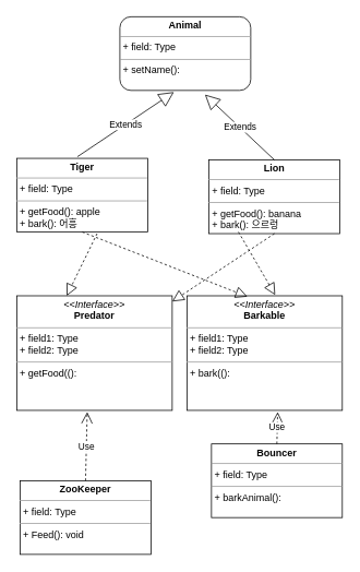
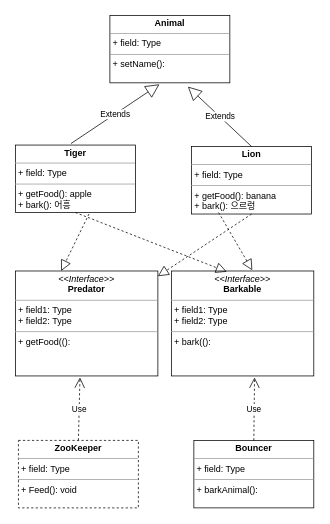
  <mxCell id="0" />
  <mxCell id="1" parent="0" />
  <mxCell id="2" value="&lt;p style=&quot;margin:0px;margin-top:4px;text-align:center;&quot;&gt;&lt;i&gt;&amp;lt;&amp;lt;Interface&amp;gt;&amp;gt;&lt;/i&gt;&lt;br&gt;&lt;b&gt;Predator&lt;/b&gt;&lt;/p&gt;&lt;hr size=&quot;1&quot;&gt;&lt;p style=&quot;margin:0px;margin-left:4px;&quot;&gt;+ field1: Type&lt;br&gt;+ field2: Type&lt;/p&gt;&lt;hr size=&quot;1&quot;&gt;&lt;p style=&quot;margin:0px;margin-left:4px;&quot;&gt;+ getFood(():&amp;nbsp;&lt;br&gt;&lt;br&gt;&lt;/p&gt;" style="verticalAlign=top;align=left;overflow=fill;fontSize=12;fontFamily=Helvetica;html=1;fillColor=none;" vertex="1" parent="1"><mxGeometry x="20" y="361" width="190" height="140" as="geometry" /></mxCell>
  <mxCell id="3" value="&lt;p style=&quot;margin:0px;margin-top:4px;text-align:center;&quot;&gt;&lt;b&gt;Tiger&lt;/b&gt;&lt;/p&gt;&lt;hr size=&quot;1&quot;&gt;&lt;p style=&quot;margin:0px;margin-left:4px;&quot;&gt;+ field: Type&lt;/p&gt;&lt;hr size=&quot;1&quot;&gt;&lt;p style=&quot;margin:0px;margin-left:4px;&quot;&gt;+ getFood(): apple&lt;/p&gt;&lt;p style=&quot;margin:0px;margin-left:4px;&quot;&gt;+ bark(): 어흥&lt;br&gt;&lt;/p&gt;&lt;p style=&quot;margin:0px;margin-left:4px;&quot;&gt;&lt;br&gt;&lt;/p&gt;" style="verticalAlign=top;align=left;overflow=fill;fontSize=12;fontFamily=Helvetica;html=1;fillColor=none;" vertex="1" parent="1"><mxGeometry x="20" y="193" width="160" height="90" as="geometry" /></mxCell>
- <mxCell id="4" value="&lt;p style=&quot;margin:0px;margin-top:4px;text-align:center;&quot;&gt;&lt;b&gt;Animal&lt;/b&gt;&lt;/p&gt;&lt;hr size=&quot;1&quot;&gt;&lt;p style=&quot;margin:0px;margin-left:4px;&quot;&gt;+ field: Type&lt;/p&gt;&lt;hr size=&quot;1&quot;&gt;&lt;p style=&quot;margin:0px;margin-left:4px;&quot;&gt;+ setName():&amp;nbsp;&lt;/p&gt;" style="verticalAlign=top;align=left;overflow=fill;fontSize=12;fontFamily=Helvetica;html=1;fillColor=none;rounded=1;" vertex="1" parent="1"><mxGeometry x="146" y="20" width="160" height="90" as="geometry" /></mxCell>
+ <mxCell id="4" value="&lt;p style=&quot;margin:0px;margin-top:4px;text-align:center;&quot;&gt;&lt;b&gt;Animal&lt;/b&gt;&lt;/p&gt;&lt;hr size=&quot;1&quot;&gt;&lt;p style=&quot;margin:0px;margin-left:4px;&quot;&gt;+ field: Type&lt;/p&gt;&lt;hr size=&quot;1&quot;&gt;&lt;p style=&quot;margin:0px;margin-left:4px;&quot;&gt;+ setName():&amp;nbsp;&lt;/p&gt;" style="verticalAlign=top;align=left;overflow=fill;fontSize=12;fontFamily=Helvetica;html=1;fillColor=none;" vertex="1" parent="1"><mxGeometry x="146" y="20" width="160" height="90" as="geometry" /></mxCell>
  <mxCell id="5" value="&lt;p style=&quot;margin:0px;margin-top:4px;text-align:center;&quot;&gt;&lt;b&gt;Lion&lt;/b&gt;&lt;/p&gt;&lt;hr size=&quot;1&quot;&gt;&lt;p style=&quot;margin:0px;margin-left:4px;&quot;&gt;+ field: Type&lt;/p&gt;&lt;hr size=&quot;1&quot;&gt;&lt;p style=&quot;margin:0px;margin-left:4px;&quot;&gt;+ getFood(): banana&lt;/p&gt;&lt;p style=&quot;margin:0px;margin-left:4px;&quot;&gt;+ bark(): 으르렁&lt;br&gt;&lt;/p&gt;" style="verticalAlign=top;align=left;overflow=fill;fontSize=12;fontFamily=Helvetica;html=1;fillColor=none;" vertex="1" parent="1"><mxGeometry x="255" y="195" width="160" height="90" as="geometry" /></mxCell>
  <mxCell id="6" value="Extends" style="endArrow=block;endSize=16;endFill=0;html=1;rounded=0;exitX=0.463;exitY=-0.022;exitDx=0;exitDy=0;exitPerimeter=0;entryX=0.413;entryY=1.022;entryDx=0;entryDy=0;entryPerimeter=0;" edge="1" parent="1" source="3" target="4"><mxGeometry width="160" relative="1" as="geometry"><mxPoint x="21" y="138" as="sourcePoint" /><mxPoint x="174" y="114" as="targetPoint" /></mxGeometry></mxCell>
  <mxCell id="7" value="Extends" style="endArrow=block;endSize=16;endFill=0;html=1;rounded=0;exitX=0.5;exitY=0;exitDx=0;exitDy=0;entryX=0.65;entryY=1.056;entryDx=0;entryDy=0;entryPerimeter=0;" edge="1" parent="1" source="5" target="4"><mxGeometry width="160" relative="1" as="geometry"><mxPoint x="92.08" y="204.02" as="sourcePoint" /><mxPoint x="213" y="112" as="targetPoint" /></mxGeometry></mxCell>
- <mxCell id="8" value="&lt;p style=&quot;margin:0px;margin-top:4px;text-align:center;&quot;&gt;&lt;b&gt;ZooKeeper&lt;/b&gt;&lt;/p&gt;&lt;hr size=&quot;1&quot;&gt;&lt;p style=&quot;margin:0px;margin-left:4px;&quot;&gt;+ field: Type&lt;/p&gt;&lt;hr size=&quot;1&quot;&gt;&lt;p style=&quot;margin:0px;margin-left:4px;&quot;&gt;+ Feed(): void&lt;/p&gt;" style="verticalAlign=top;align=left;overflow=fill;fontSize=12;fontFamily=Helvetica;html=1;fillColor=none;" vertex="1" parent="1"><mxGeometry x="24" y="587" width="160" height="90" as="geometry" /></mxCell>
+ <mxCell id="8" value="&lt;p style=&quot;margin:0px;margin-top:4px;text-align:center;&quot;&gt;&lt;b&gt;ZooKeeper&lt;/b&gt;&lt;/p&gt;&lt;hr size=&quot;1&quot;&gt;&lt;p style=&quot;margin:0px;margin-left:4px;&quot;&gt;+ field: Type&lt;/p&gt;&lt;hr size=&quot;1&quot;&gt;&lt;p style=&quot;margin:0px;margin-left:4px;&quot;&gt;+ Feed(): void&lt;/p&gt;" style="verticalAlign=top;align=left;overflow=fill;fontSize=12;fontFamily=Helvetica;html=1;fillColor=none;dashed=1;" vertex="1" parent="1"><mxGeometry x="24" y="587" width="160" height="90" as="geometry" /></mxCell>
  <mxCell id="9" value="Use" style="endArrow=open;endSize=12;dashed=1;html=1;rounded=0;exitX=0.5;exitY=0;exitDx=0;exitDy=0;entryX=0.453;entryY=1.014;entryDx=0;entryDy=0;entryPerimeter=0;" edge="1" parent="1" source="8" target="2"><mxGeometry width="160" relative="1" as="geometry"><mxPoint x="386" y="248" as="sourcePoint" /><mxPoint x="186.98" y="504.96" as="targetPoint" /></mxGeometry></mxCell>
- <mxCell id="10" value="&lt;p style=&quot;margin:0px;margin-top:4px;text-align:center;&quot;&gt;&lt;b&gt;Bouncer&lt;/b&gt;&lt;/p&gt;&lt;hr size=&quot;1&quot;&gt;&lt;p style=&quot;margin:0px;margin-left:4px;&quot;&gt;+ field: Type&lt;/p&gt;&lt;hr size=&quot;1&quot;&gt;&lt;p style=&quot;margin:0px;margin-left:4px;&quot;&gt;+ barkAnimal():&amp;nbsp;&lt;/p&gt;" style="verticalAlign=top;align=left;overflow=fill;fontSize=12;fontFamily=Helvetica;html=1;fillColor=none;" vertex="1" parent="1"><mxGeometry x="258" y="542" width="160" height="90" as="geometry" /></mxCell>
+ <mxCell id="10" value="&lt;p style=&quot;margin:0px;margin-top:4px;text-align:center;&quot;&gt;&lt;b&gt;Bouncer&lt;/b&gt;&lt;/p&gt;&lt;hr size=&quot;1&quot;&gt;&lt;p style=&quot;margin:0px;margin-left:4px;&quot;&gt;+ field: Type&lt;/p&gt;&lt;hr size=&quot;1&quot;&gt;&lt;p style=&quot;margin:0px;margin-left:4px;&quot;&gt;+ barkAnimal():&amp;nbsp;&lt;/p&gt;" style="verticalAlign=top;align=left;overflow=fill;fontSize=12;fontFamily=Helvetica;html=1;fillColor=none;" vertex="1" parent="1"><mxGeometry x="258" y="587" width="160" height="90" as="geometry" /></mxCell>
  <mxCell id="11" value="&lt;p style=&quot;margin:0px;margin-top:4px;text-align:center;&quot;&gt;&lt;i&gt;&amp;lt;&amp;lt;Interface&amp;gt;&amp;gt;&lt;/i&gt;&lt;br&gt;&lt;b&gt;Barkable&lt;/b&gt;&lt;/p&gt;&lt;hr size=&quot;1&quot;&gt;&lt;p style=&quot;margin:0px;margin-left:4px;&quot;&gt;+ field1: Type&lt;br&gt;+ field2: Type&lt;/p&gt;&lt;hr size=&quot;1&quot;&gt;&lt;p style=&quot;margin:0px;margin-left:4px;&quot;&gt;+ bark(():&amp;nbsp;&lt;br&gt;&lt;br&gt;&lt;/p&gt;" style="verticalAlign=top;align=left;overflow=fill;fontSize=12;fontFamily=Helvetica;html=1;fillColor=none;" vertex="1" parent="1"><mxGeometry x="228" y="361" width="190" height="140" as="geometry" /></mxCell>
  <mxCell id="12" value="Use" style="endArrow=open;endSize=12;dashed=1;html=1;rounded=0;exitX=0.5;exitY=0;exitDx=0;exitDy=0;entryX=0.584;entryY=1.014;entryDx=0;entryDy=0;entryPerimeter=0;" edge="1" parent="1" source="10" target="11"><mxGeometry width="160" relative="1" as="geometry"><mxPoint x="371.02" y="559" as="sourcePoint" /><mxPoint x="214.91" y="503" as="targetPoint" /></mxGeometry></mxCell>
  <mxCell id="13" value="" style="endArrow=block;dashed=1;endFill=0;endSize=12;html=1;rounded=0;exitX=0.5;exitY=1;exitDx=0;exitDy=0;entryX=0.389;entryY=0.007;entryDx=0;entryDy=0;entryPerimeter=0;" edge="1" parent="1" source="3" target="11"><mxGeometry width="160" relative="1" as="geometry"><mxPoint x="113" y="295" as="sourcePoint" /><mxPoint x="181.66" y="360.62" as="targetPoint" /></mxGeometry></mxCell>
  <mxCell id="14" value="" style="endArrow=block;dashed=1;endFill=0;endSize=12;html=1;rounded=0;exitX=0.556;exitY=0.989;exitDx=0;exitDy=0;exitPerimeter=0;entryX=0.568;entryY=-0.007;entryDx=0;entryDy=0;entryPerimeter=0;" edge="1" parent="1" target="11"><mxGeometry width="160" relative="1" as="geometry"><mxPoint x="291" y="283" as="sourcePoint" /><mxPoint x="230.68" y="361.04" as="targetPoint" /></mxGeometry></mxCell>
  <mxCell id="15" value="" style="endArrow=block;dashed=1;endFill=0;endSize=12;html=1;rounded=0;exitX=0.613;exitY=1.022;exitDx=0;exitDy=0;exitPerimeter=0;entryX=0.321;entryY=0;entryDx=0;entryDy=0;entryPerimeter=0;" edge="1" parent="1" source="3" target="2"><mxGeometry width="160" relative="1" as="geometry"><mxPoint x="118.96" y="292.01" as="sourcePoint" /><mxPoint x="105.91" y="368.98" as="targetPoint" /></mxGeometry></mxCell>
  <mxCell id="16" value="" style="endArrow=block;dashed=1;endFill=0;endSize=12;html=1;rounded=0;exitX=0.5;exitY=1;exitDx=0;exitDy=0;" edge="1" parent="1" source="5" target="2"><mxGeometry width="160" relative="1" as="geometry"><mxPoint x="301" y="293" as="sourcePoint" /><mxPoint x="139.92" y="367.02" as="targetPoint" /></mxGeometry></mxCell>
